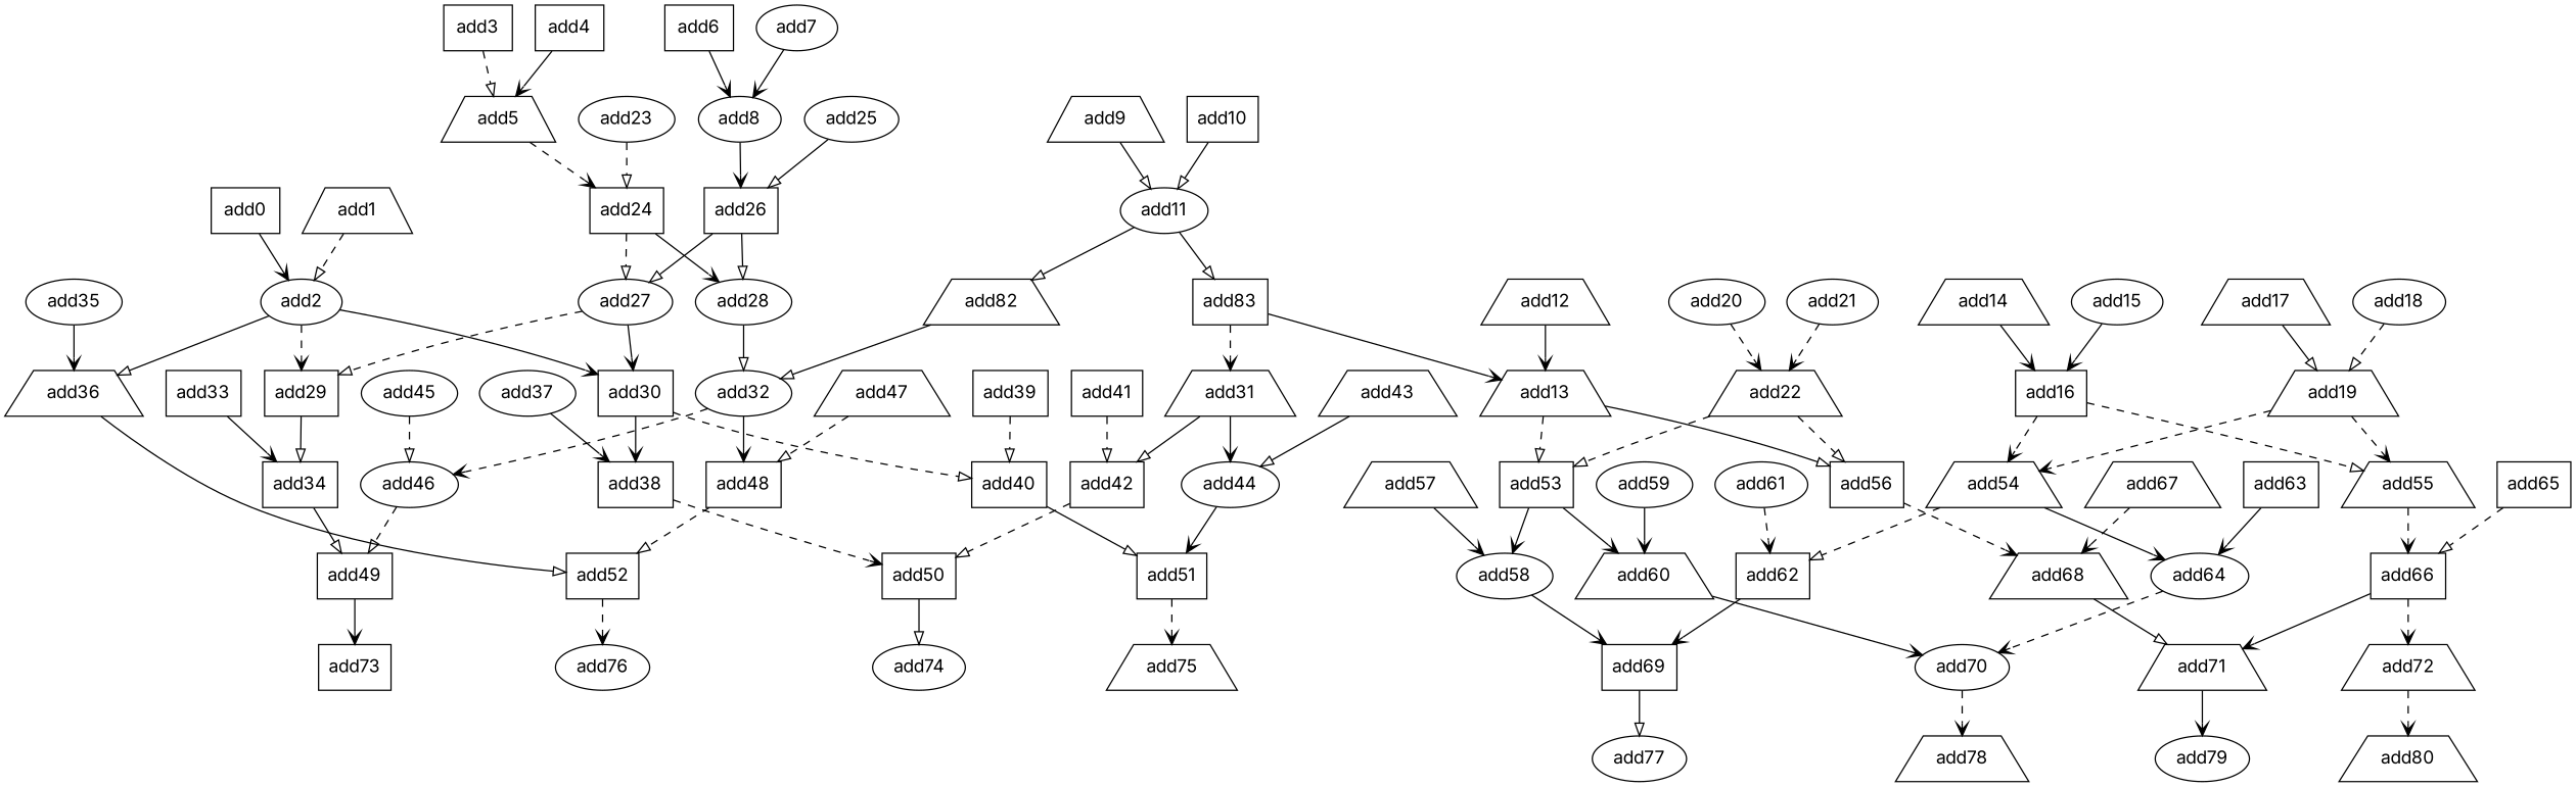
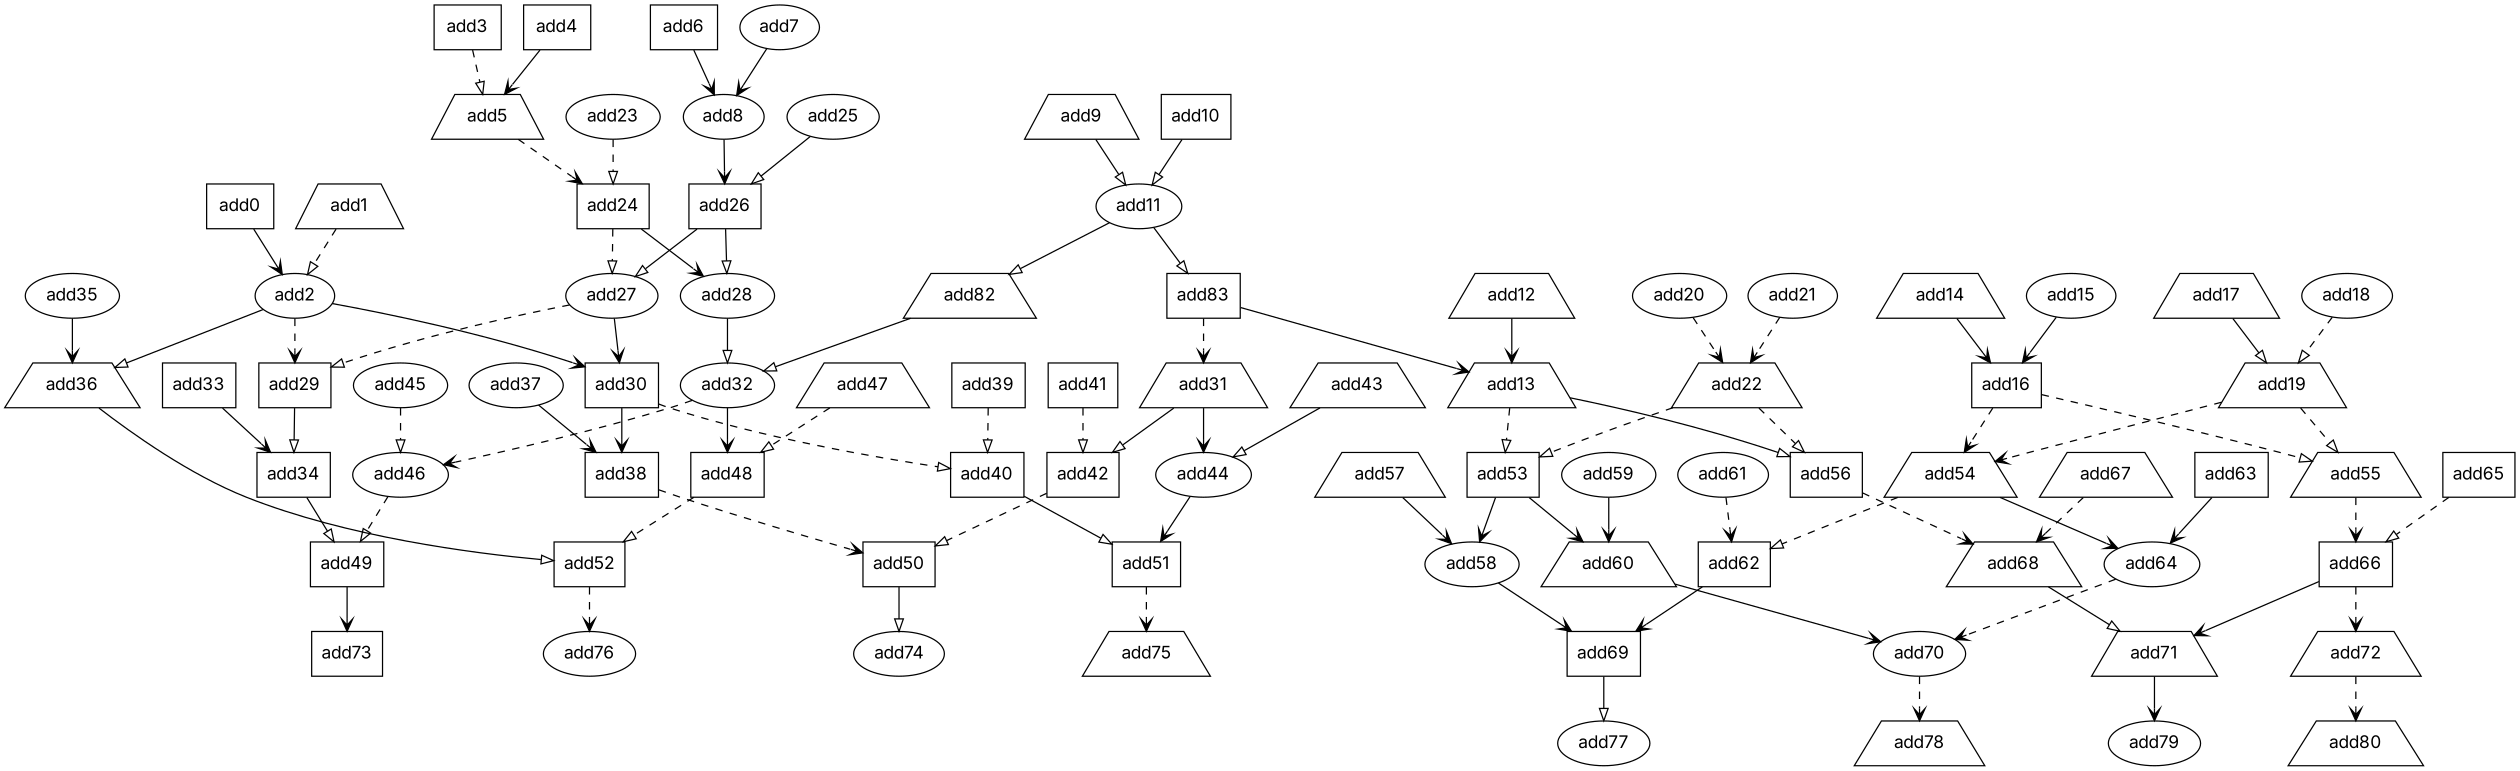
  strict digraph {
    fontname=Inter
    node [fontname=Inter opcode=add shape=box]
    edge [arrowhead=vee fontname=Inter style=solid]
    add2 [shape=ellipse]
    add0
    add29
    add30
    add36 [shape=trapezium]
    add34
    add38
    add40
    add1 [shape=trapezium]
    add49
    add52
    add50
    add51
    add5 [shape=trapezium]
    add3
    add24
    add28 [shape=ellipse]
    add27 [shape=ellipse]
    add4
    add32 [shape=ellipse]
    add8 [shape=ellipse]
    add6
    add26
    add7 [shape=ellipse]
    add9 [shape=trapezium]
    add11 [shape=ellipse]
    add82 [shape=trapezium]
    add83
    add13 [shape=trapezium]
    add31 [shape=trapezium]
    add10
    add46 [shape=ellipse]
    add48
    add53
    add56
    add42
    add44 [shape=ellipse]
    add12 [shape=trapezium]
    add58 [shape=ellipse]
    add60 [shape=trapezium]
    add68 [shape=trapezium]
    add69
    add70 [shape=ellipse]
    add71 [shape=trapezium]
    add14 [shape=trapezium]
    add16
    add55 [shape=trapezium]
    add54 [shape=trapezium]
    add66
    add64 [shape=ellipse]
    add62
    add15 [shape=ellipse]
    add72 [shape=trapezium]
    add17 [shape=trapezium]
    add19 [shape=trapezium]
    add18 [shape=ellipse]
    add20 [shape=ellipse]
    add22 [shape=trapezium]
    add21 [shape=ellipse]
    add23 [shape=ellipse]
    add25 [shape=ellipse]
    add73
    add76 [shape=ellipse]
    add74 [shape=ellipse]
    add75 [shape=trapezium]
    add33
    add35 [shape=ellipse]
    add37 [shape=ellipse]
    add39
    add41
    add43 [shape=trapezium]
    add45 [shape=ellipse]
    add47 [shape=trapezium]
    add77 [shape=ellipse]
    add78 [shape=trapezium]
    add79 [shape=ellipse]
    add80 [shape=trapezium]
    add57 [shape=trapezium]
    add59 [shape=ellipse]
    add61 [shape=ellipse]
    add63
    add65
    add67 [shape=trapezium]
    add2 -> add29 [style=dashed]
    add2 -> add30
    add2 -> add36 [arrowhead=onormal]
    add0 -> add2
    add29 -> add34 [arrowhead=onormal]
    add30 -> add38
    add30 -> add40 [arrowhead=onormal style=dashed]
    add36 -> add52 [arrowhead=onormal]
    add34 -> add49 [arrowhead=onormal]
    add38 -> add50 [style=dashed]
    add40 -> add51 [arrowhead=onormal]
    add1 -> add2 [arrowhead=onormal style=dashed]
    add49 -> add73
    add52 -> add76 [style=dashed]
    add50 -> add74 [arrowhead=onormal]
    add51 -> add75 [style=dashed]
    add5 -> add24 [style=dashed]
    add3 -> add5 [arrowhead=onormal style=dashed]
    add24 -> add28
    add24 -> add27 [arrowhead=onormal style=dashed]
    add28 -> add32 [arrowhead=onormal]
    add27 -> add29 [arrowhead=onormal style=dashed]
    add27 -> add30
    add4 -> add5
    add32 -> add46 [style=dashed]
    add32 -> add48
    add8 -> add26
    add6 -> add8
    add26 -> add28 [arrowhead=onormal]
    add26 -> add27 [arrowhead=onormal]
    add7 -> add8
    add9 -> add11 [arrowhead=onormal]
    add11 -> add82 [arrowhead=onormal]
    add11 -> add83 [arrowhead=onormal]
    add82 -> add32 [arrowhead=onormal]
    add83 -> add13
    add83 -> add31 [style=dashed]
    add13 -> add53 [arrowhead=onormal style=dashed]
    add13 -> add56 [arrowhead=onormal]
    add31 -> add42 [arrowhead=onormal]
    add31 -> add44
    add10 -> add11 [arrowhead=onormal]
    add46 -> add49 [arrowhead=onormal style=dashed]
    add48 -> add52 [arrowhead=onormal style=dashed]
    add53 -> add58
    add53 -> add60
    add56 -> add68 [style=dashed]
    add42 -> add50 [arrowhead=onormal style=dashed]
    add44 -> add51
    add12 -> add13
    add58 -> add69
    add60 -> add70
    add68 -> add71 [arrowhead=onormal]
    add69 -> add77 [arrowhead=onormal]
    add70 -> add78 [style=dashed]
    add71 -> add79
    add14 -> add16
    add16 -> add55 [arrowhead=onormal style=dashed]
    add16 -> add54 [style=dashed]
    add55 -> add66 [style=dashed]
    add54 -> add64
    add54 -> add62 [arrowhead=onormal style=dashed]
    add66 -> add71
    add66 -> add72 [style=dashed]
    add64 -> add70 [style=dashed]
    add62 -> add69
    add15 -> add16
    add72 -> add80 [style=dashed]
    add17 -> add19 [arrowhead=onormal]
-   add19 -> add55 [style=dashed]
+   add19 -> add55 [arrowhead=onormal style=dashed]
    add19 -> add54 [style=dashed]
    add18 -> add19 [arrowhead=onormal style=dashed]
    add20 -> add22 [style=dashed]
    add22 -> add53 [arrowhead=onormal style=dashed]
    add22 -> add56 [arrowhead=onormal style=dashed]
    add21 -> add22 [style=dashed]
    add23 -> add24 [arrowhead=onormal style=dashed]
    add25 -> add26 [arrowhead=onormal]
    add33 -> add34
    add35 -> add36
    add37 -> add38
    add39 -> add40 [arrowhead=onormal style=dashed]
    add41 -> add42 [arrowhead=onormal style=dashed]
    add43 -> add44 [arrowhead=onormal]
    add45 -> add46 [arrowhead=onormal style=dashed]
    add47 -> add48 [arrowhead=onormal style=dashed]
    add57 -> add58
    add59 -> add60
    add61 -> add62 [style=dashed]
    add63 -> add64
    add65 -> add66 [arrowhead=onormal style=dashed]
    add67 -> add68 [style=dashed]
  }
